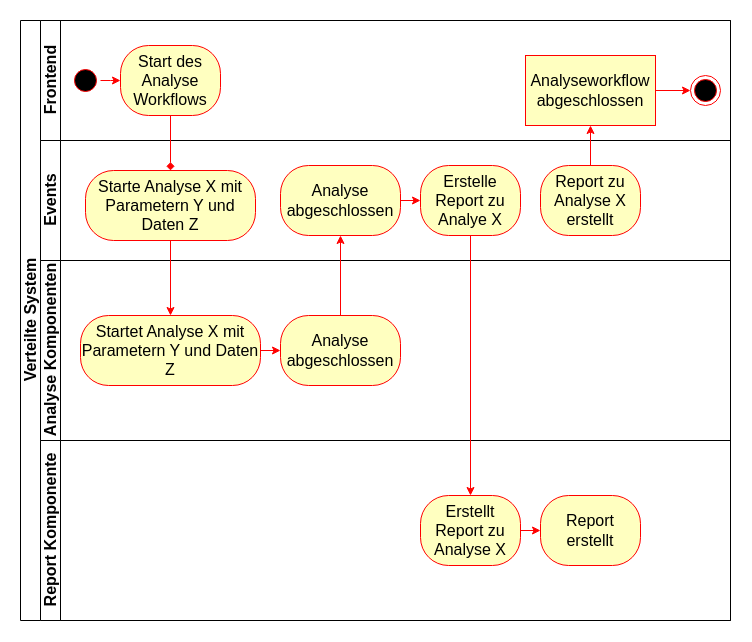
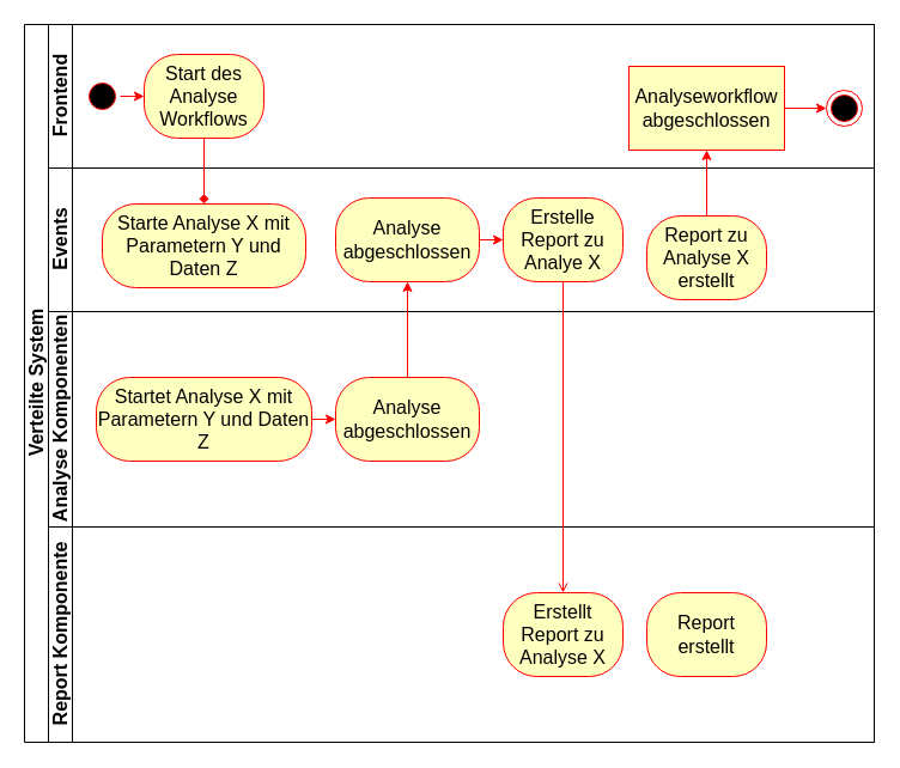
  <mxCell id="0" />
  <mxCell id="1" parent="0" />
  <mxCell id="2" value="Verteilte System" style="swimlane;html=1;childLayout=stackLayout;resizeParent=1;resizeParentMax=0;horizontal=0;startSize=20;horizontalStack=0;fontSize=16;" parent="1" vertex="1"><mxGeometry x="20" y="20" width="710" height="600" as="geometry" /></mxCell>
  <mxCell id="3" value="Frontend" style="swimlane;html=1;startSize=20;horizontal=0;fontSize=16;" parent="2" vertex="1"><mxGeometry x="20" width="690" height="120" as="geometry" /></mxCell>
  <mxCell id="4" value="Start des Analyse Workflows" style="rounded=1;whiteSpace=wrap;html=1;fontFamily=Helvetica;fontSize=16;fontColor=#000000;align=center;fillColor=#ffffc0;strokeColor=#ff0000;arcSize=40;" parent="3" vertex="1"><mxGeometry x="80" y="25" width="100" height="70" as="geometry" /></mxCell>
  <mxCell id="5" style="edgeStyle=orthogonalEdgeStyle;rounded=0;orthogonalLoop=1;jettySize=auto;html=1;exitX=1;exitY=0.5;exitDx=0;exitDy=0;entryX=0;entryY=0.5;entryDx=0;entryDy=0;strokeColor=#FF0000;fontSize=16;" parent="3" source="6" target="8" edge="1"><mxGeometry relative="1" as="geometry" /></mxCell>
  <mxCell id="6" value="Analyseworkflow abgeschlossen" style="whiteSpace=wrap;html=1;fontFamily=Helvetica;fontSize=16;fontColor=#000000;align=center;fillColor=#ffffc0;strokeColor=#ff0000;arcSize=40;rounded=0;" parent="3" vertex="1"><mxGeometry x="485" y="35" width="130" height="70" as="geometry" /></mxCell>
  <mxCell id="7" value="" style="ellipse;shape=startState;fillColor=#000000;strokeColor=#ff0000;fontSize=16;" parent="3" vertex="1"><mxGeometry x="30" y="45" width="30" height="30" as="geometry" /></mxCell>
  <mxCell id="8" value="" style="ellipse;shape=endState;fillColor=#000000;strokeColor=#ff0000;fontSize=16;" parent="3" vertex="1"><mxGeometry x="650" y="55" width="30" height="30" as="geometry" /></mxCell>
  <mxCell id="9" value="" style="edgeStyle=elbowEdgeStyle;elbow=horizontal;verticalAlign=middle;endArrow=classic;endSize=6;strokeColor=#FF0000;endFill=1;rounded=0;exitX=1;exitY=0.5;exitDx=0;exitDy=0;entryX=0;entryY=0.5;entryDx=0;entryDy=0;fontSize=16;" parent="3" source="7" target="4" edge="1"><mxGeometry x="-40" y="-80" as="geometry"><mxPoint x="140" y="118" as="targetPoint" /><mxPoint x="139.5" y="78" as="sourcePoint" /></mxGeometry></mxCell>
  <mxCell id="10" value="Events" style="swimlane;html=1;startSize=20;horizontal=0;fontSize=16;" parent="2" vertex="1"><mxGeometry x="20" y="120" width="690" height="120" as="geometry" /></mxCell>
  <mxCell id="11" value="Starte Analyse X mit Parametern Y und Daten Z" style="rounded=1;whiteSpace=wrap;html=1;fontFamily=Helvetica;fontSize=16;fontColor=#000000;align=center;fillColor=#ffffc0;strokeColor=#ff0000;arcSize=40;" parent="10" vertex="1"><mxGeometry x="45" y="30" width="170" height="70" as="geometry" /></mxCell>
  <mxCell id="12" value="Analyse abgeschlossen" style="rounded=1;whiteSpace=wrap;html=1;fontFamily=Helvetica;fontSize=16;fontColor=#000000;align=center;fillColor=#ffffc0;strokeColor=#ff0000;arcSize=40;" parent="10" vertex="1"><mxGeometry x="240" y="25" width="120" height="70" as="geometry" /></mxCell>
  <mxCell id="13" value="Erstelle Report zu Analye X" style="rounded=1;whiteSpace=wrap;html=1;fontFamily=Helvetica;fontSize=16;fontColor=#000000;align=center;fillColor=#ffffc0;strokeColor=#ff0000;arcSize=40;" parent="10" vertex="1"><mxGeometry x="380" y="25" width="100" height="70" as="geometry" /></mxCell>
- <mxCell id="14" value="Report zu Analyse X erstellt" style="rounded=1;whiteSpace=wrap;html=1;fontFamily=Helvetica;fontSize=16;fontColor=#000000;align=center;fillColor=#ffffc0;strokeColor=#ff0000;arcSize=40;" parent="10" vertex="1"><mxGeometry x="500" y="25" width="100" height="70" as="geometry" /></mxCell>
+ <mxCell id="14" value="Report zu Analyse X erstellt" style="rounded=1;whiteSpace=wrap;html=1;fontFamily=Helvetica;fontSize=16;fontColor=#000000;align=center;fillColor=#ffffc0;strokeColor=#ff0000;arcSize=40;" parent="10" vertex="1"><mxGeometry x="500" y="40" width="100" height="70" as="geometry" /></mxCell>
  <mxCell id="15" style="edgeStyle=orthogonalEdgeStyle;rounded=0;orthogonalLoop=1;jettySize=auto;html=1;exitX=1;exitY=0.5;exitDx=0;exitDy=0;entryX=0;entryY=0.5;entryDx=0;entryDy=0;strokeColor=#FF0000;fontSize=16;" edge="1" parent="10" source="12" target="13"><mxGeometry relative="1" as="geometry"><mxPoint x="310" y="170" as="sourcePoint" /><mxPoint x="310" y="105" as="targetPoint" /></mxGeometry></mxCell>
  <mxCell id="16" value="Analyse Komponenten" style="swimlane;html=1;startSize=20;horizontal=0;fontSize=16;" parent="2" vertex="1"><mxGeometry x="20" y="240" width="690" height="180" as="geometry"><mxRectangle x="20" y="240" width="480" height="20" as="alternateBounds" /></mxGeometry></mxCell>
  <mxCell id="17" style="edgeStyle=orthogonalEdgeStyle;rounded=0;orthogonalLoop=1;jettySize=auto;html=1;exitX=1;exitY=0.5;exitDx=0;exitDy=0;entryX=0;entryY=0.5;entryDx=0;entryDy=0;strokeColor=#FF0000;fontSize=16;" parent="16" source="18" target="19" edge="1"><mxGeometry relative="1" as="geometry" /></mxCell>
  <mxCell id="18" value="Startet Analyse X mit Parametern Y und Daten Z" style="rounded=1;whiteSpace=wrap;html=1;fontFamily=Helvetica;fontSize=16;fontColor=#000000;align=center;fillColor=#ffffc0;strokeColor=#ff0000;arcSize=40;" parent="16" vertex="1"><mxGeometry x="40" y="55" width="180" height="70" as="geometry" /></mxCell>
  <mxCell id="19" value="Analyse abgeschlossen" style="rounded=1;whiteSpace=wrap;html=1;fontFamily=Helvetica;fontSize=16;fontColor=#000000;align=center;fillColor=#ffffc0;strokeColor=#ff0000;arcSize=40;" parent="16" vertex="1"><mxGeometry x="240" y="55" width="120" height="70" as="geometry" /></mxCell>
  <mxCell id="20" value="Report Komponente" style="swimlane;html=1;startSize=20;horizontal=0;fontSize=16;" parent="2" vertex="1"><mxGeometry x="20" y="420" width="690" height="180" as="geometry"><mxRectangle x="20" y="240" width="480" height="20" as="alternateBounds" /></mxGeometry></mxCell>
- <mxCell id="21" style="edgeStyle=orthogonalEdgeStyle;rounded=0;orthogonalLoop=1;jettySize=auto;html=1;exitX=1;exitY=0.5;exitDx=0;exitDy=0;entryX=0;entryY=0.5;entryDx=0;entryDy=0;strokeColor=#FF0000;fontSize=16;" parent="20" source="22" target="23" edge="1"><mxGeometry relative="1" as="geometry" /></mxCell>
  <mxCell id="22" value="Erstellt Report zu Analyse X" style="rounded=1;whiteSpace=wrap;html=1;fontFamily=Helvetica;fontSize=16;fontColor=#000000;align=center;fillColor=#ffffc0;strokeColor=#ff0000;arcSize=40;" parent="20" vertex="1"><mxGeometry x="380" y="55" width="100" height="70" as="geometry" /></mxCell>
  <mxCell id="23" value="Report erstellt" style="rounded=1;whiteSpace=wrap;html=1;fontFamily=Helvetica;fontSize=16;fontColor=#000000;align=center;fillColor=#ffffc0;strokeColor=#ff0000;arcSize=40;" parent="20" vertex="1"><mxGeometry x="500" y="55" width="100" height="70" as="geometry" /></mxCell>
  <mxCell id="24" style="edgeStyle=orthogonalEdgeStyle;rounded=0;orthogonalLoop=1;jettySize=auto;html=1;exitX=0.5;exitY=1;exitDx=0;exitDy=0;entryX=0.5;entryY=0;entryDx=0;entryDy=0;strokeColor=#FF0000;fontSize=16;endArrow=diamond;" parent="2" source="4" target="11" edge="1"><mxGeometry relative="1" as="geometry" /></mxCell>
- <mxCell id="25" style="edgeStyle=orthogonalEdgeStyle;rounded=0;orthogonalLoop=1;jettySize=auto;html=1;exitX=0.5;exitY=1;exitDx=0;exitDy=0;strokeColor=#FF0000;fontSize=16;" parent="2" source="11" target="18" edge="1"><mxGeometry relative="1" as="geometry" /></mxCell>
  <mxCell id="26" style="edgeStyle=orthogonalEdgeStyle;rounded=0;orthogonalLoop=1;jettySize=auto;html=1;exitX=0.5;exitY=0;exitDx=0;exitDy=0;entryX=0.5;entryY=1;entryDx=0;entryDy=0;strokeColor=#FF0000;fontSize=16;" parent="2" source="19" target="12" edge="1"><mxGeometry relative="1" as="geometry" /></mxCell>
- <mxCell id="27" style="edgeStyle=orthogonalEdgeStyle;rounded=0;orthogonalLoop=1;jettySize=auto;html=1;exitX=0.5;exitY=1;exitDx=0;exitDy=0;entryX=0.5;entryY=0;entryDx=0;entryDy=0;strokeColor=#FF0000;fontSize=16;" parent="2" source="13" target="22" edge="1"><mxGeometry relative="1" as="geometry" /></mxCell>
+ <mxCell id="27" style="edgeStyle=orthogonalEdgeStyle;rounded=0;orthogonalLoop=1;jettySize=auto;html=1;exitX=0.5;exitY=1;exitDx=0;exitDy=0;entryX=0.5;entryY=0;entryDx=0;entryDy=0;strokeColor=#FF0000;fontSize=16;endArrow=open;" parent="2" source="13" target="22" edge="1"><mxGeometry relative="1" as="geometry" /></mxCell>
  <mxCell id="28" style="edgeStyle=orthogonalEdgeStyle;rounded=0;orthogonalLoop=1;jettySize=auto;html=1;exitX=0.5;exitY=0;exitDx=0;exitDy=0;entryX=0.5;entryY=1;entryDx=0;entryDy=0;strokeColor=#FF0000;fontSize=16;" parent="2" source="14" target="6" edge="1"><mxGeometry relative="1" as="geometry" /></mxCell>
